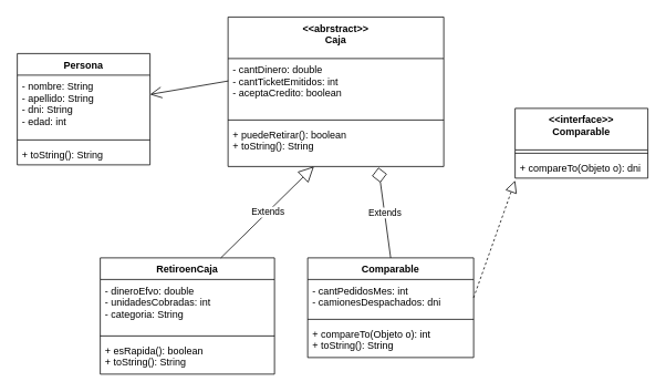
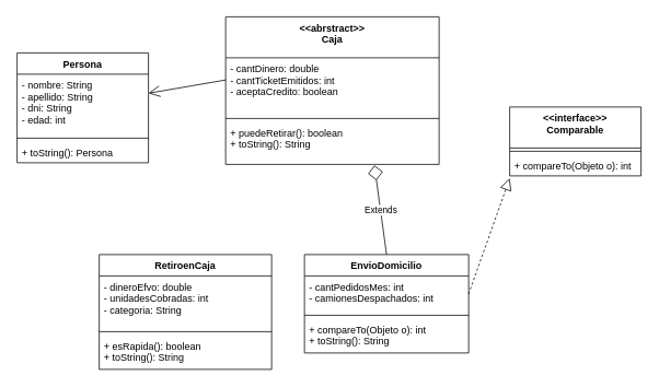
  <mxCell id="0" />
  <mxCell id="1" parent="0" />
  <mxCell id="2" value="Persona" style="swimlane;fontStyle=1;align=center;verticalAlign=top;childLayout=stackLayout;horizontal=1;startSize=26;horizontalStack=0;resizeParent=1;resizeParentMax=0;resizeLast=0;collapsible=1;marginBottom=0;" parent="1" vertex="1"><mxGeometry x="20" y="64" width="160" height="134" as="geometry" /></mxCell>
  <mxCell id="3" value="- nombre: String&#10;- apellido: String&#10;- dni: String&#10;- edad: int" style="text;strokeColor=none;fillColor=none;align=left;verticalAlign=top;spacingLeft=4;spacingRight=4;overflow=hidden;rotatable=0;points=[[0,0.5],[1,0.5]];portConstraint=eastwest;" parent="2" vertex="1"><mxGeometry y="26" width="160" height="74" as="geometry" /></mxCell>
  <mxCell id="4" value="" style="line;strokeWidth=1;fillColor=none;align=left;verticalAlign=middle;spacingTop=-1;spacingLeft=3;spacingRight=3;rotatable=0;labelPosition=right;points=[];portConstraint=eastwest;" parent="2" vertex="1"><mxGeometry y="100" width="160" height="8" as="geometry" /></mxCell>
- <mxCell id="5" value="+ toString(): String" style="text;strokeColor=none;fillColor=none;align=left;verticalAlign=top;spacingLeft=4;spacingRight=4;overflow=hidden;rotatable=0;points=[[0,0.5],[1,0.5]];portConstraint=eastwest;" parent="2" vertex="1"><mxGeometry y="108" width="160" height="26" as="geometry" /></mxCell>
+ <mxCell id="5" value="+ toString(): Persona" style="text;strokeColor=none;fillColor=none;align=left;verticalAlign=top;spacingLeft=4;spacingRight=4;overflow=hidden;rotatable=0;points=[[0,0.5],[1,0.5]];portConstraint=eastwest;" parent="2" vertex="1"><mxGeometry y="108" width="160" height="26" as="geometry" /></mxCell>
  <mxCell id="6" value="&lt;&lt;abrstract&gt;&gt;&#10;Caja&#10;" style="swimlane;fontStyle=1;align=center;verticalAlign=top;childLayout=stackLayout;horizontal=1;startSize=50;horizontalStack=0;resizeParent=1;resizeParentMax=0;resizeLast=0;collapsible=1;marginBottom=0;" parent="1" vertex="1"><mxGeometry x="274" y="20" width="260" height="180" as="geometry" /></mxCell>
  <mxCell id="7" value="- cantDinero: double&#10;- cantTicketEmitidos: int&#10;- aceptaCredito: boolean" style="text;strokeColor=none;fillColor=none;align=left;verticalAlign=top;spacingLeft=4;spacingRight=4;overflow=hidden;rotatable=0;points=[[0,0.5],[1,0.5]];portConstraint=eastwest;" parent="6" vertex="1"><mxGeometry y="50" width="260" height="70" as="geometry" /></mxCell>
  <mxCell id="8" value="" style="line;strokeWidth=1;fillColor=none;align=left;verticalAlign=middle;spacingTop=-1;spacingLeft=3;spacingRight=3;rotatable=0;labelPosition=right;points=[];portConstraint=eastwest;" parent="6" vertex="1"><mxGeometry y="120" width="260" height="8" as="geometry" /></mxCell>
  <mxCell id="9" value="+ puedeRetirar(): boolean&#10;+ toString(): String" style="text;strokeColor=none;fillColor=none;align=left;verticalAlign=top;spacingLeft=4;spacingRight=4;overflow=hidden;rotatable=0;points=[[0,0.5],[1,0.5]];portConstraint=eastwest;" parent="6" vertex="1"><mxGeometry y="128" width="260" height="52" as="geometry" /></mxCell>
  <mxCell id="10" value="RetiroenCaja" style="swimlane;fontStyle=1;align=center;verticalAlign=top;childLayout=stackLayout;horizontal=1;startSize=26;horizontalStack=0;resizeParent=1;resizeParentMax=0;resizeLast=0;collapsible=1;marginBottom=0;" parent="1" vertex="1"><mxGeometry x="120" y="310" width="210" height="140" as="geometry" /></mxCell>
  <mxCell id="11" value="- dineroEfvo: double&#10;- unidadesCobradas: int&#10;- categoria: String" style="text;strokeColor=none;fillColor=none;align=left;verticalAlign=top;spacingLeft=4;spacingRight=4;overflow=hidden;rotatable=0;points=[[0,0.5],[1,0.5]];portConstraint=eastwest;" parent="10" vertex="1"><mxGeometry y="26" width="210" height="64" as="geometry" /></mxCell>
  <mxCell id="12" value="" style="line;strokeWidth=1;fillColor=none;align=left;verticalAlign=middle;spacingTop=-1;spacingLeft=3;spacingRight=3;rotatable=0;labelPosition=right;points=[];portConstraint=eastwest;" parent="10" vertex="1"><mxGeometry y="90" width="210" height="8" as="geometry" /></mxCell>
  <mxCell id="13" value="+ esRapida(): boolean&#10;+ toString(): String" style="text;strokeColor=none;fillColor=none;align=left;verticalAlign=top;spacingLeft=4;spacingRight=4;overflow=hidden;rotatable=0;points=[[0,0.5],[1,0.5]];portConstraint=eastwest;" parent="10" vertex="1"><mxGeometry y="98" width="210" height="42" as="geometry" /></mxCell>
- <mxCell id="14" value="Comparable" style="swimlane;fontStyle=1;align=center;verticalAlign=top;childLayout=stackLayout;horizontal=1;startSize=26;horizontalStack=0;resizeParent=1;resizeParentMax=0;resizeLast=0;collapsible=1;marginBottom=0;" parent="1" vertex="1"><mxGeometry x="370" y="310" width="200" height="120" as="geometry" /></mxCell>
- <mxCell id="15" value="- cantPedidosMes: int&#10;- camionesDespachados: dni" style="text;strokeColor=none;fillColor=none;align=left;verticalAlign=top;spacingLeft=4;spacingRight=4;overflow=hidden;rotatable=0;points=[[0,0.5],[1,0.5]];portConstraint=eastwest;" parent="14" vertex="1"><mxGeometry y="26" width="200" height="44" as="geometry" /></mxCell>
+ <mxCell id="14" value="EnvioDomicilio" style="swimlane;fontStyle=1;align=center;verticalAlign=top;childLayout=stackLayout;horizontal=1;startSize=26;horizontalStack=0;resizeParent=1;resizeParentMax=0;resizeLast=0;collapsible=1;marginBottom=0;" parent="1" vertex="1"><mxGeometry x="370" y="310" width="200" height="120" as="geometry" /></mxCell>
+ <mxCell id="15" value="- cantPedidosMes: int&#10;- camionesDespachados: int" style="text;strokeColor=none;fillColor=none;align=left;verticalAlign=top;spacingLeft=4;spacingRight=4;overflow=hidden;rotatable=0;points=[[0,0.5],[1,0.5]];portConstraint=eastwest;" parent="14" vertex="1"><mxGeometry y="26" width="200" height="44" as="geometry" /></mxCell>
  <mxCell id="16" value="" style="line;strokeWidth=1;fillColor=none;align=left;verticalAlign=middle;spacingTop=-1;spacingLeft=3;spacingRight=3;rotatable=0;labelPosition=right;points=[];portConstraint=eastwest;" parent="14" vertex="1"><mxGeometry y="70" width="200" height="8" as="geometry" /></mxCell>
  <mxCell id="17" value="+ compareTo(Objeto o): int&#10;+ toString(): String" style="text;strokeColor=none;fillColor=none;align=left;verticalAlign=top;spacingLeft=4;spacingRight=4;overflow=hidden;rotatable=0;points=[[0,0.5],[1,0.5]];portConstraint=eastwest;" parent="14" vertex="1"><mxGeometry y="78" width="200" height="42" as="geometry" /></mxCell>
  <mxCell id="18" value="" style="endArrow=open;endFill=1;endSize=12;html=1;rounded=0;exitX=0.001;exitY=0.386;exitDx=0;exitDy=0;exitPerimeter=0;" parent="1" source="7" target="3" edge="1"><mxGeometry width="160" relative="1" as="geometry"><mxPoint x="210" y="115" as="sourcePoint" /><mxPoint x="210" y="170" as="targetPoint" /></mxGeometry></mxCell>
- <mxCell id="19" value="Extends" style="endArrow=block;endSize=16;endFill=0;html=1;rounded=0;fontSize=11;exitX=0.692;exitY=0;exitDx=0;exitDy=0;exitPerimeter=0;" parent="1" source="10" target="9" edge="1"><mxGeometry width="160" relative="1" as="geometry"><mxPoint x="310" y="190" as="sourcePoint" /><mxPoint x="420" y="220" as="targetPoint" /></mxGeometry></mxCell>
  <mxCell id="20" value="Extends" style="endArrow=diamond;endSize=16;endFill=0;html=1;rounded=0;fontSize=11;exitX=0.5;exitY=0;exitDx=0;exitDy=0;entryX=0.697;entryY=1.022;entryDx=0;entryDy=0;entryPerimeter=0;" parent="1" source="14" target="9" edge="1"><mxGeometry width="160" relative="1" as="geometry"><mxPoint x="280.72" y="320" as="sourcePoint" /><mxPoint x="430" y="230" as="targetPoint" /></mxGeometry></mxCell>
  <mxCell id="21" value="&lt;&lt;interface&gt;&gt;&#10;Comparable" style="swimlane;fontStyle=1;align=center;verticalAlign=top;childLayout=stackLayout;horizontal=1;startSize=50;horizontalStack=0;resizeParent=1;resizeParentMax=0;resizeLast=0;collapsible=1;marginBottom=0;" parent="1" vertex="1"><mxGeometry x="620" y="130" width="160" height="84" as="geometry" /></mxCell>
  <mxCell id="22" value="" style="line;strokeWidth=1;fillColor=none;align=left;verticalAlign=middle;spacingTop=-1;spacingLeft=3;spacingRight=3;rotatable=0;labelPosition=right;points=[];portConstraint=eastwest;" parent="21" vertex="1"><mxGeometry y="50" width="160" height="8" as="geometry" /></mxCell>
- <mxCell id="23" value="+ compareTo(Objeto o): dni" style="text;strokeColor=none;fillColor=none;align=left;verticalAlign=top;spacingLeft=4;spacingRight=4;overflow=hidden;rotatable=0;points=[[0,0.5],[1,0.5]];portConstraint=eastwest;" parent="21" vertex="1"><mxGeometry y="58" width="160" height="26" as="geometry" /></mxCell>
+ <mxCell id="23" value="+ compareTo(Objeto o): int" style="text;strokeColor=none;fillColor=none;align=left;verticalAlign=top;spacingLeft=4;spacingRight=4;overflow=hidden;rotatable=0;points=[[0,0.5],[1,0.5]];portConstraint=eastwest;" parent="21" vertex="1"><mxGeometry y="58" width="160" height="26" as="geometry" /></mxCell>
  <mxCell id="24" value="" style="endArrow=block;dashed=1;endFill=0;endSize=12;html=1;rounded=0;fontSize=11;exitX=1;exitY=0.5;exitDx=0;exitDy=0;entryX=0;entryY=0.5;entryDx=0;entryDy=0;" parent="1" source="15" edge="1"><mxGeometry width="160" relative="1" as="geometry"><mxPoint x="320" y="210" as="sourcePoint" /><mxPoint x="620" y="217" as="targetPoint" /></mxGeometry></mxCell>
